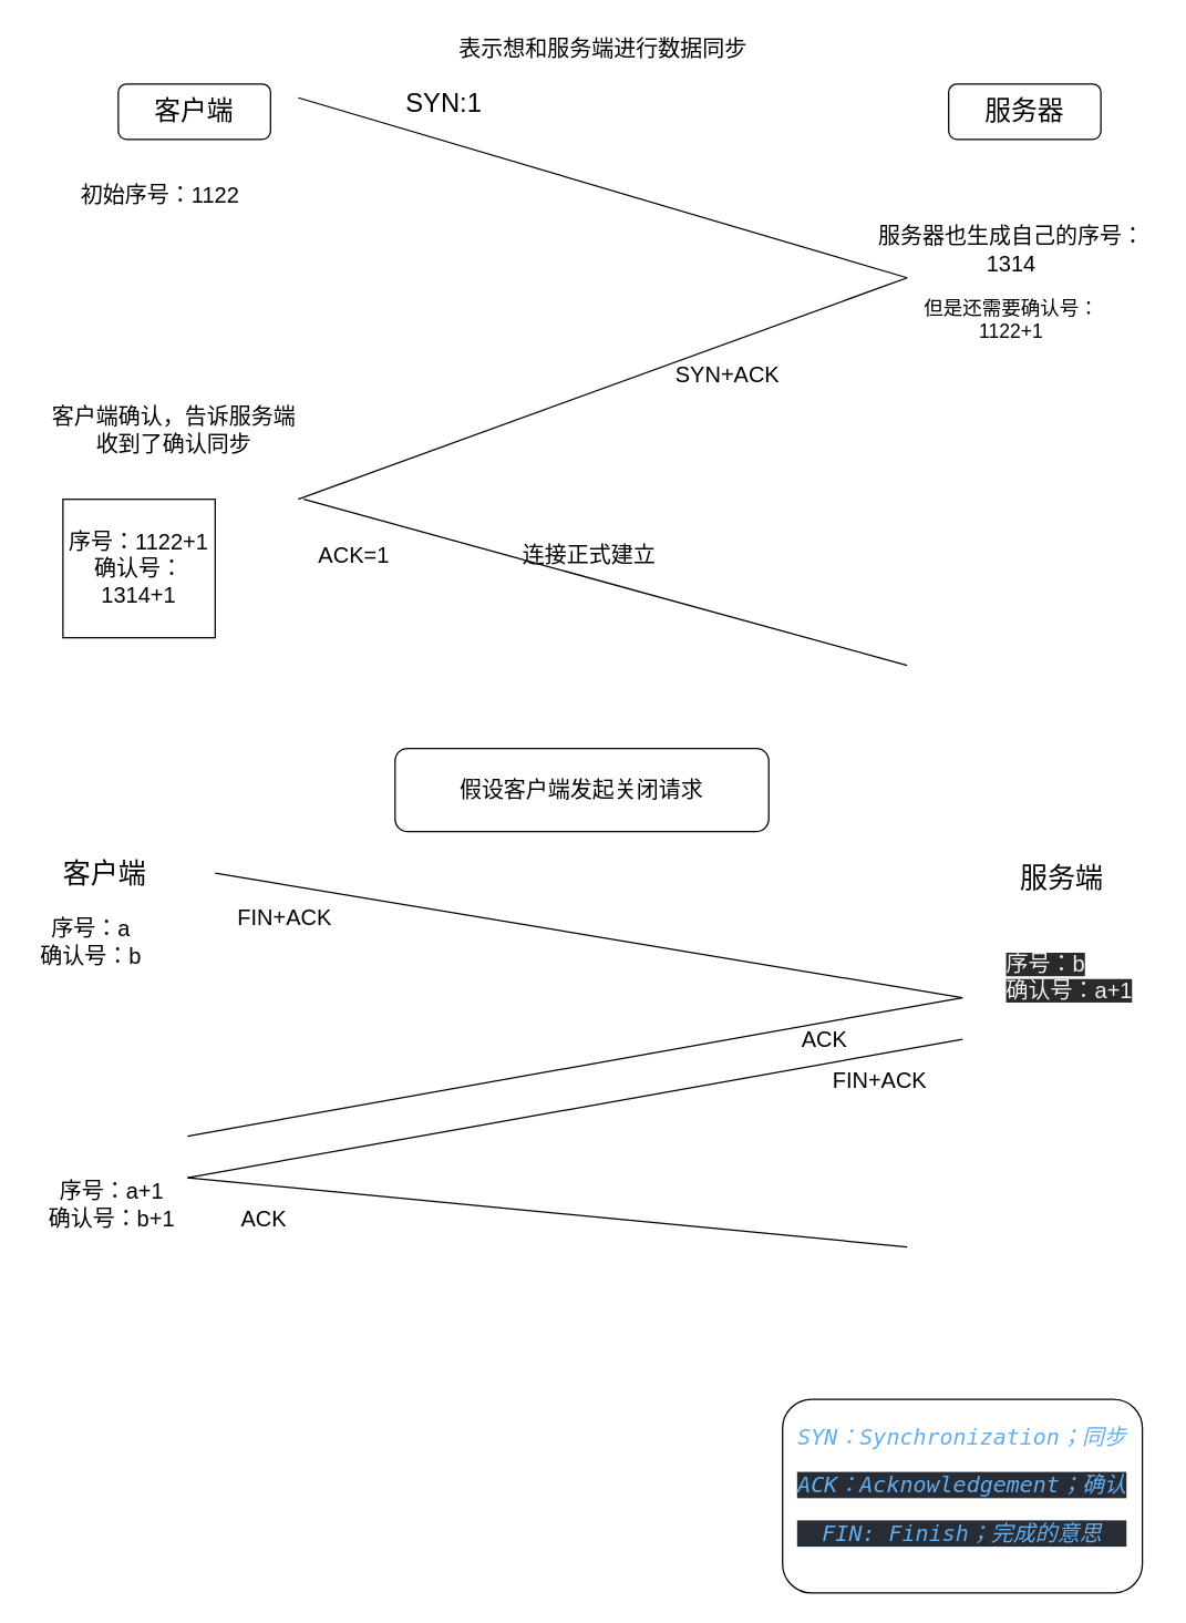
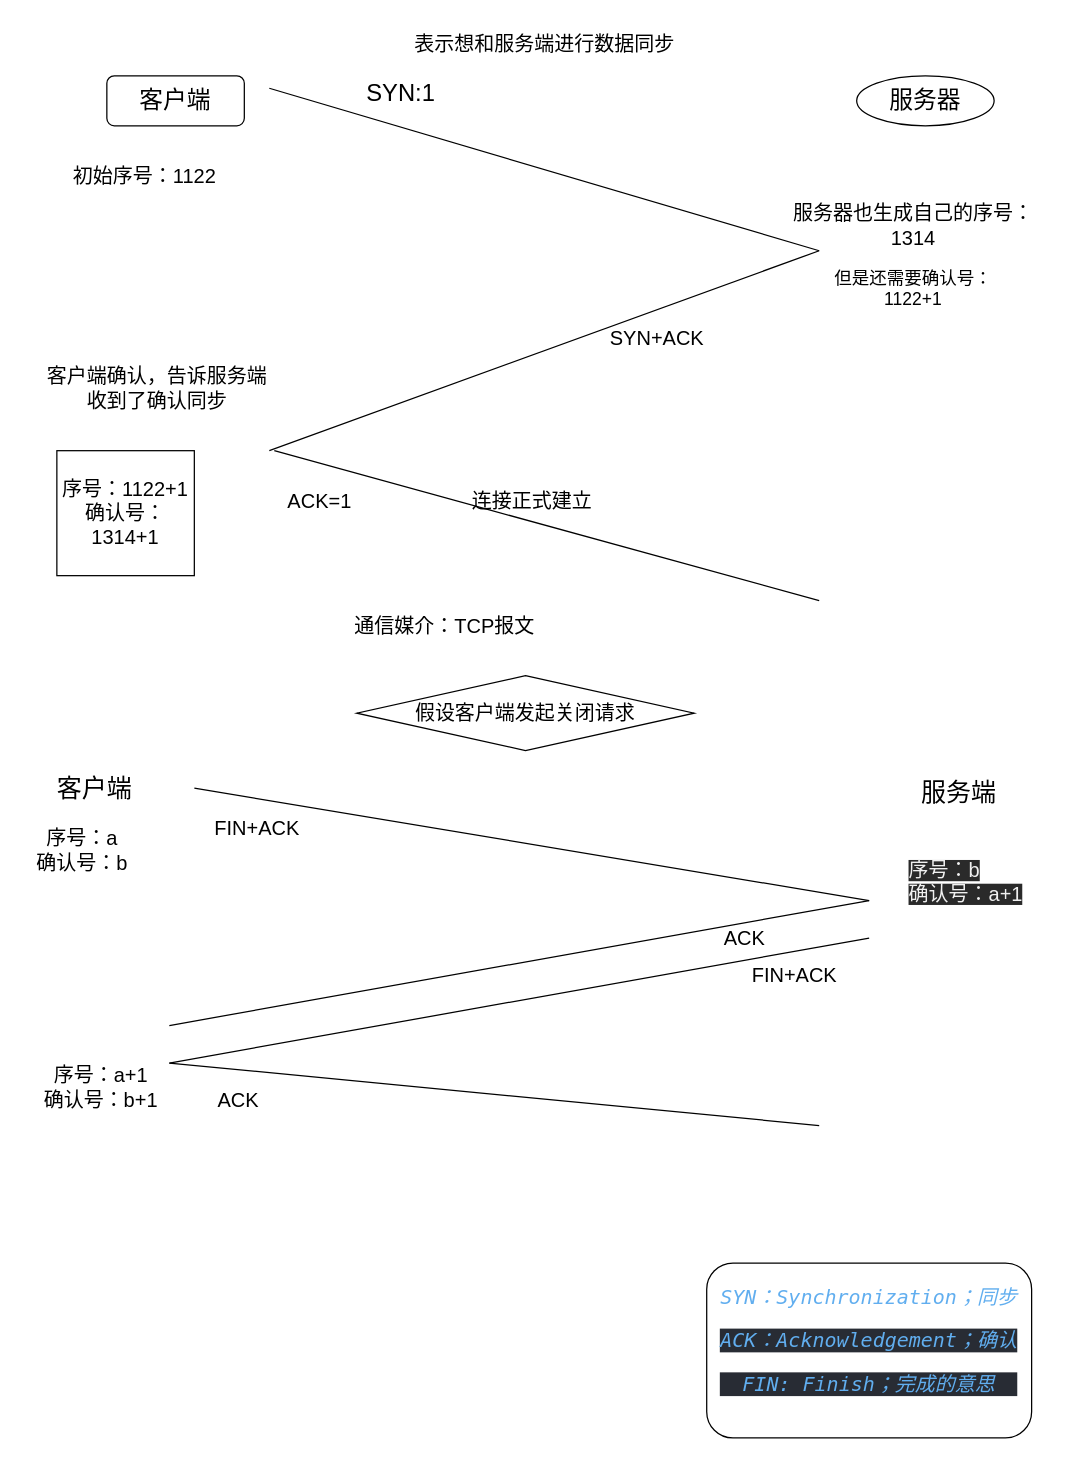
  <mxCell id="0" />
  <mxCell id="1" parent="0" />
  <mxCell id="2" value="&lt;font style=&quot;font-size: 19px&quot;&gt;客户端&lt;/font&gt;" style="rounded=1;whiteSpace=wrap;html=1;" parent="1" vertex="1"><mxGeometry x="85" y="60" width="110" height="40" as="geometry" /></mxCell>
- <mxCell id="3" value="&lt;font style=&quot;font-size: 19px&quot;&gt;服务器&lt;/font&gt;" style="rounded=1;whiteSpace=wrap;html=1;" parent="1" vertex="1"><mxGeometry x="685" y="60" width="110" height="40" as="geometry" /></mxCell>
+ <mxCell id="3" value="&lt;font style=&quot;font-size: 19px&quot;&gt;服务器&lt;/font&gt;" style="ellipse;whiteSpace=wrap;html=1;" parent="1" vertex="1"><mxGeometry x="685" y="60" width="110" height="40" as="geometry" /></mxCell>
  <mxCell id="4" value="" style="endArrow=none;html=1;fontSize=19;" parent="1" edge="1"><mxGeometry width="50" height="50" relative="1" as="geometry"><mxPoint x="215" y="70" as="sourcePoint" /><mxPoint x="655" y="200" as="targetPoint" /></mxGeometry></mxCell>
  <mxCell id="5" value="" style="endArrow=none;html=1;fontSize=19;" parent="1" edge="1"><mxGeometry width="50" height="50" relative="1" as="geometry"><mxPoint x="215" y="360" as="sourcePoint" /><mxPoint x="655" y="200" as="targetPoint" /></mxGeometry></mxCell>
  <mxCell id="6" value="" style="endArrow=none;html=1;fontSize=19;" parent="1" edge="1"><mxGeometry width="50" height="50" relative="1" as="geometry"><mxPoint x="219" y="360" as="sourcePoint" /><mxPoint x="655" y="480" as="targetPoint" /></mxGeometry></mxCell>
  <mxCell id="7" value="SYN:1" style="text;html=1;align=center;verticalAlign=middle;resizable=0;points=[];autosize=1;strokeColor=none;fillColor=none;fontSize=19;" parent="1" vertex="1"><mxGeometry x="285" y="60" width="70" height="30" as="geometry" /></mxCell>
  <mxCell id="8" value="&lt;font style=&quot;font-size: 16px&quot;&gt;表示想和服务端进行数据同步&lt;/font&gt;" style="text;html=1;align=center;verticalAlign=middle;resizable=0;points=[];autosize=1;strokeColor=none;fillColor=none;fontSize=19;" parent="1" vertex="1"><mxGeometry x="325" y="20" width="220" height="30" as="geometry" /></mxCell>
  <mxCell id="9" value="初始序号：1122" style="text;html=1;align=center;verticalAlign=middle;resizable=0;points=[];autosize=1;strokeColor=none;fillColor=none;fontSize=16;" parent="1" vertex="1"><mxGeometry x="50" y="130" width="130" height="20" as="geometry" /></mxCell>
  <mxCell id="10" value="SYN+ACK" style="text;html=1;align=center;verticalAlign=middle;resizable=0;points=[];autosize=1;strokeColor=none;fillColor=none;fontSize=16;" parent="1" vertex="1"><mxGeometry x="480" y="260" width="90" height="20" as="geometry" /></mxCell>
  <mxCell id="11" value="服务器也生成自己的序号：&lt;br&gt;1314" style="text;html=1;align=center;verticalAlign=middle;resizable=0;points=[];autosize=1;strokeColor=none;fillColor=none;fontSize=16;" parent="1" vertex="1"><mxGeometry x="625" y="160" width="210" height="40" as="geometry" /></mxCell>
  <mxCell id="12" value="&lt;font style=&quot;font-size: 14px&quot;&gt;但是还需要确认号：&lt;br&gt;1122+1&lt;/font&gt;" style="text;html=1;align=center;verticalAlign=middle;resizable=0;points=[];autosize=1;strokeColor=none;fillColor=none;" vertex="1" parent="1"><mxGeometry x="660" y="210" width="140" height="40" as="geometry" /></mxCell>
  <mxCell id="13" value="&lt;font style=&quot;font-size: 16px&quot;&gt;客户端确认，告诉服务端&lt;br&gt;收到了确认同步&lt;br&gt;&lt;/font&gt;" style="text;html=1;align=center;verticalAlign=middle;resizable=0;points=[];autosize=1;strokeColor=none;fillColor=none;fontSize=14;" vertex="1" parent="1"><mxGeometry x="30" y="290" width="190" height="40" as="geometry" /></mxCell>
+ <mxCell id="14" value="通信媒介：TCP报文" style="text;html=1;align=center;verticalAlign=middle;resizable=0;points=[];autosize=1;strokeColor=none;fillColor=none;fontSize=16;" vertex="1" parent="1"><mxGeometry x="275" y="490" width="160" height="20" as="geometry" /></mxCell>
  <mxCell id="15" value="ACK=1" style="text;html=1;align=center;verticalAlign=middle;resizable=0;points=[];autosize=1;strokeColor=none;fillColor=none;fontSize=16;" vertex="1" parent="1"><mxGeometry x="220" y="390" width="70" height="20" as="geometry" /></mxCell>
  <mxCell id="16" value="连接正式建立" style="text;html=1;align=center;verticalAlign=middle;resizable=0;points=[];autosize=1;strokeColor=none;fillColor=none;fontSize=16;" vertex="1" parent="1"><mxGeometry x="370" y="390" width="110" height="20" as="geometry" /></mxCell>
  <mxCell id="17" value="序号：1122+1&lt;br&gt;确认号：1314+1" style="whiteSpace=wrap;html=1;fontSize=16;" vertex="1" parent="1"><mxGeometry x="45" y="360" width="110" height="100" as="geometry" /></mxCell>
- <mxCell id="18" value="假设客户端发起关闭请求" style="rounded=1;whiteSpace=wrap;html=1;fontSize=16;" vertex="1" parent="1"><mxGeometry x="285" y="540" width="270" height="60" as="geometry" /></mxCell>
+ <mxCell id="18" value="假设客户端发起关闭请求" style="rhombus;whiteSpace=wrap;html=1;fontSize=16;" vertex="1" parent="1"><mxGeometry x="285" y="540" width="270" height="60" as="geometry" /></mxCell>
  <mxCell id="19" value="&lt;font style=&quot;font-size: 20px&quot;&gt;客户端&lt;/font&gt;" style="text;html=1;align=center;verticalAlign=middle;resizable=0;points=[];autosize=1;strokeColor=none;fillColor=none;fontSize=16;" vertex="1" parent="1"><mxGeometry x="35" y="615" width="80" height="30" as="geometry" /></mxCell>
  <mxCell id="20" value="" style="endArrow=none;html=1;fontSize=19;" edge="1" parent="1"><mxGeometry width="50" height="50" relative="1" as="geometry"><mxPoint x="155" y="630" as="sourcePoint" /><mxPoint x="695" y="720" as="targetPoint" /></mxGeometry></mxCell>
  <mxCell id="21" value="&lt;font style=&quot;font-size: 16px&quot;&gt;FIN+ACK&lt;/font&gt;" style="text;html=1;align=center;verticalAlign=middle;resizable=0;points=[];autosize=1;strokeColor=none;fillColor=none;fontSize=20;" vertex="1" parent="1"><mxGeometry x="165" y="645" width="80" height="30" as="geometry" /></mxCell>
  <mxCell id="22" value="&lt;span style=&quot;font-family: &amp;#34;jetbrains mono&amp;#34; , monospace ; font-size: 12pt ; color: rgb(97 , 174 , 239) ; font-style: italic&quot;&gt;SYN&lt;/span&gt;&lt;span style=&quot;font-size: 12pt ; color: rgb(97 , 174 , 239) ; font-style: italic ; font-family: &amp;#34;simsun&amp;#34; , monospace&quot;&gt;：&lt;/span&gt;&lt;span style=&quot;font-family: &amp;#34;jetbrains mono&amp;#34; , monospace ; font-size: 12pt ; color: rgb(97 , 174 , 239) ; font-style: italic&quot;&gt;Synchronization&lt;/span&gt;&lt;span style=&quot;font-size: 12pt ; color: rgb(97 , 174 , 239) ; font-style: italic ; font-family: &amp;#34;simsun&amp;#34; , monospace&quot;&gt;；同步&lt;br&gt;&lt;/span&gt;&lt;pre style=&quot;background-color: #282c34 ; color: #abb2bf ; font-family: &amp;#34;jetbrains mono&amp;#34; , monospace ; font-size: 12.0pt&quot;&gt;&lt;span style=&quot;color: #61aeef ; font-style: italic&quot;&gt;ACK&lt;/span&gt;&lt;span style=&quot;color: #61aeef ; font-style: italic ; font-family: &amp;#34;simsun&amp;#34; , monospace&quot;&gt;：&lt;/span&gt;&lt;span style=&quot;color: #61aeef ; font-style: italic&quot;&gt;Acknowledgement&lt;/span&gt;&lt;span style=&quot;color: #61aeef ; font-style: italic ; font-family: &amp;#34;simsun&amp;#34; , monospace&quot;&gt;；确认&lt;/span&gt;&lt;/pre&gt;&lt;pre style=&quot;background-color: #282c34 ; color: #abb2bf ; font-family: &amp;#34;jetbrains mono&amp;#34; , monospace ; font-size: 12.0pt&quot;&gt;&lt;pre style=&quot;font-family: &amp;#34;jetbrains mono&amp;#34; , monospace ; font-size: 12pt&quot;&gt;&lt;span style=&quot;color: #61aeef ; font-style: italic&quot;&gt;FIN: &lt;/span&gt;&lt;span style=&quot;color: #61aeef ; font-style: italic&quot;&gt;Finish&lt;/span&gt;&lt;span style=&quot;color: #61aeef ; font-style: italic ; font-family: &amp;#34;simsun&amp;#34; , monospace&quot;&gt;；完成的意思&lt;/span&gt;&lt;/pre&gt;&lt;/pre&gt;" style="rounded=1;whiteSpace=wrap;html=1;fontSize=16;" vertex="1" parent="1"><mxGeometry x="565" y="1010" width="260" height="140" as="geometry" /></mxCell>
  <mxCell id="23" value="" style="endArrow=none;html=1;fontSize=19;" edge="1" parent="1"><mxGeometry width="50" height="50" relative="1" as="geometry"><mxPoint x="135" y="820" as="sourcePoint" /><mxPoint x="695" y="720" as="targetPoint" /></mxGeometry></mxCell>
  <mxCell id="24" value="ACK" style="text;html=1;align=center;verticalAlign=middle;resizable=0;points=[];autosize=1;strokeColor=none;fillColor=none;fontSize=16;" vertex="1" parent="1"><mxGeometry x="570" y="740" width="50" height="20" as="geometry" /></mxCell>
  <mxCell id="25" value="&lt;div style=&quot;text-align: center&quot;&gt;&lt;span style=&quot;font-size: 20px&quot;&gt;&lt;font face=&quot;helvetica&quot;&gt;服务端&lt;/font&gt;&lt;/span&gt;&lt;/div&gt;" style="text;whiteSpace=wrap;html=1;fontSize=16;" vertex="1" parent="1"><mxGeometry x="735" y="615" width="90" height="40" as="geometry" /></mxCell>
  <mxCell id="26" value="序号：a&lt;br&gt;确认号：b" style="text;html=1;align=center;verticalAlign=middle;resizable=0;points=[];autosize=1;strokeColor=none;fillColor=none;fontSize=16;" vertex="1" parent="1"><mxGeometry x="20" y="660" width="90" height="40" as="geometry" /></mxCell>
  <mxCell id="27" value="&lt;span style=&quot;color: rgb(240 , 240 , 240) ; font-family: &amp;#34;helvetica&amp;#34; ; font-size: 16px ; font-style: normal ; font-weight: 400 ; letter-spacing: normal ; text-align: center ; text-indent: 0px ; text-transform: none ; word-spacing: 0px ; background-color: rgb(42 , 42 , 42) ; display: inline ; float: none&quot;&gt;序号：b&lt;/span&gt;&lt;br style=&quot;color: rgb(240 , 240 , 240) ; font-family: &amp;#34;helvetica&amp;#34; ; font-size: 16px ; font-style: normal ; font-weight: 400 ; letter-spacing: normal ; text-align: center ; text-indent: 0px ; text-transform: none ; word-spacing: 0px ; background-color: rgb(42 , 42 , 42)&quot;&gt;&lt;span style=&quot;color: rgb(240 , 240 , 240) ; font-family: &amp;#34;helvetica&amp;#34; ; font-size: 16px ; font-style: normal ; font-weight: 400 ; letter-spacing: normal ; text-align: center ; text-indent: 0px ; text-transform: none ; word-spacing: 0px ; background-color: rgb(42 , 42 , 42) ; display: inline ; float: none&quot;&gt;确认号：a+1&lt;/span&gt;" style="text;whiteSpace=wrap;html=1;fontSize=16;" vertex="1" parent="1"><mxGeometry x="725" y="680" width="100" height="50" as="geometry" /></mxCell>
  <mxCell id="28" value="" style="endArrow=none;html=1;fontSize=19;" edge="1" parent="1"><mxGeometry width="50" height="50" relative="1" as="geometry"><mxPoint x="135" y="850" as="sourcePoint" /><mxPoint x="695" y="750" as="targetPoint" /></mxGeometry></mxCell>
  <mxCell id="29" value="FIN+ACK" style="text;html=1;align=center;verticalAlign=middle;resizable=0;points=[];autosize=1;strokeColor=none;fillColor=none;fontSize=16;" vertex="1" parent="1"><mxGeometry x="595" y="770" width="80" height="20" as="geometry" /></mxCell>
  <mxCell id="30" value="" style="endArrow=none;html=1;fontSize=19;" edge="1" parent="1"><mxGeometry width="50" height="50" relative="1" as="geometry"><mxPoint x="135" y="850" as="sourcePoint" /><mxPoint x="655" y="900" as="targetPoint" /></mxGeometry></mxCell>
  <mxCell id="31" value="ACK" style="text;html=1;align=center;verticalAlign=middle;resizable=0;points=[];autosize=1;strokeColor=none;fillColor=none;fontSize=16;" vertex="1" parent="1"><mxGeometry x="165" y="870" width="50" height="20" as="geometry" /></mxCell>
  <mxCell id="32" value="序号：a+1&lt;br&gt;确认号：b+1" style="text;html=1;align=center;verticalAlign=middle;resizable=0;points=[];autosize=1;strokeColor=none;fillColor=none;fontSize=16;" vertex="1" parent="1"><mxGeometry x="25" y="850" width="110" height="40" as="geometry" /></mxCell>
